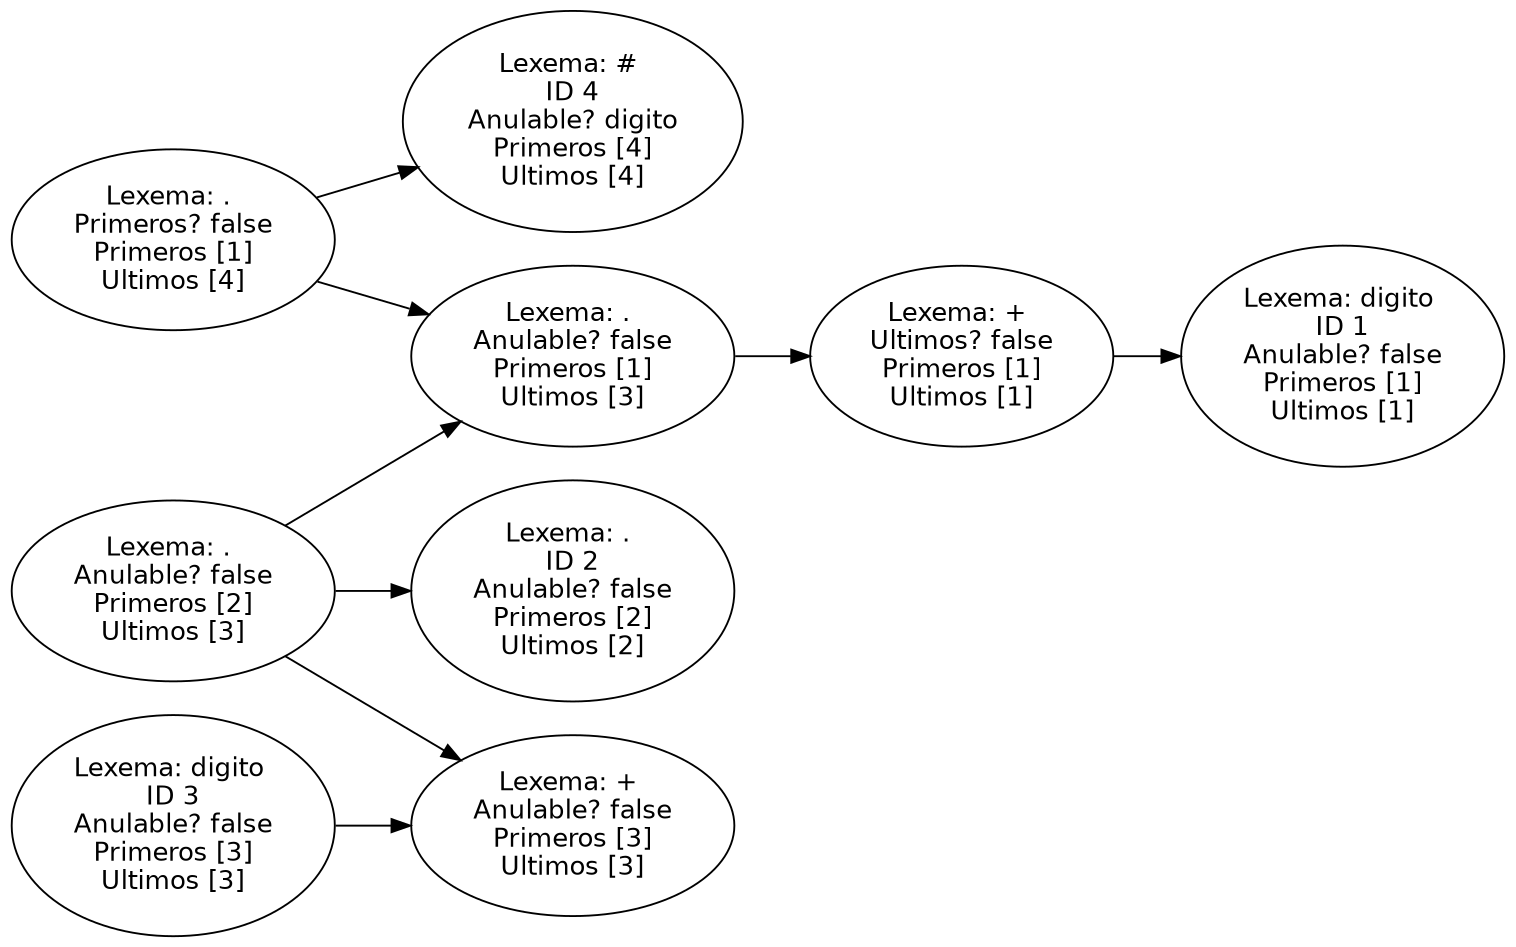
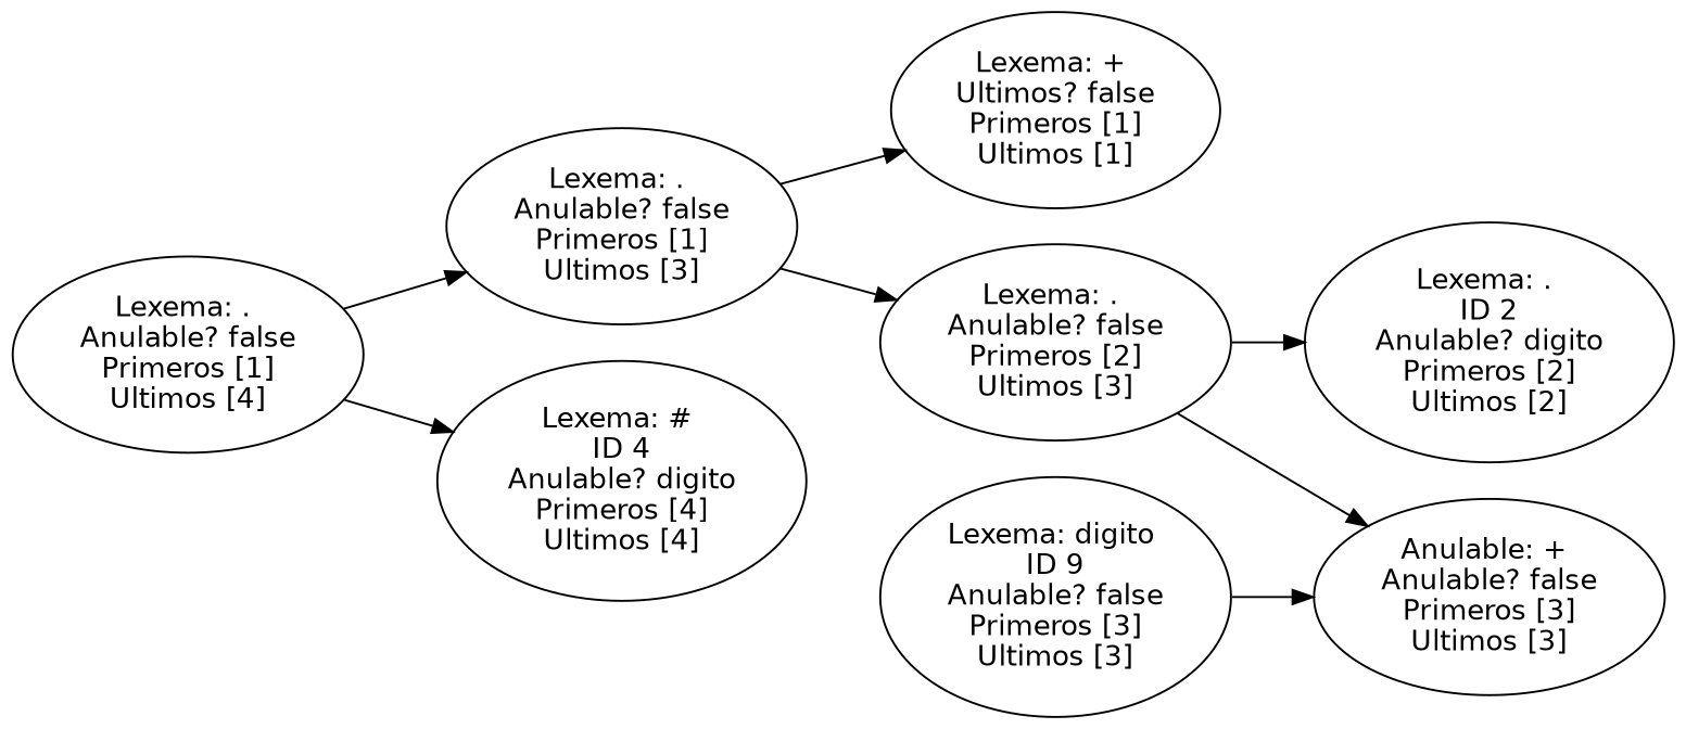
  digraph {
    fontname="DejaVu Sans"
    rankdir=LR
    node [fontname="DejaVu Sans"]
    edge [fontname="DejaVu Sans"]
-   n1 [label="Lexema: . \nPrimeros? false\nPrimeros [1]\nUltimos [4]"]
+   n1 [label="Lexema: . \nAnulable? false\nPrimeros [1]\nUltimos [4]"]
    n2 [label="Lexema: . \nAnulable? false\nPrimeros [1]\nUltimos [3]"]
    n3 [label="Lexema: # \nID 4\nAnulable? digito\nPrimeros [4]\nUltimos [4]"]
    n4 [label="Lexema: + \nUltimos? false\nPrimeros [1]\nUltimos [1]"]
    n5 [label="Lexema: . \nAnulable? false\nPrimeros [2]\nUltimos [3]"]
-   n6 [label="Lexema: digito \nID 1\nAnulable? false\nPrimeros [1]\nUltimos [1]"]
-   n7 [label="Lexema: . \nID 2\nAnulable? false\nPrimeros [2]\nUltimos [2]"]
-   n8 [label="Lexema: + \nAnulable? false\nPrimeros [3]\nUltimos [3]"]
-   n9 [label="Lexema: digito \nID 3\nAnulable? false\nPrimeros [3]\nUltimos [3]"]
+   n7 [label="Lexema: . \nID 2\nAnulable? digito\nPrimeros [2]\nUltimos [2]"]
+   n8 [label="Anulable: + \nAnulable? false\nPrimeros [3]\nUltimos [3]"]
+   n9 [label="Lexema: digito \nID 9\nAnulable? false\nPrimeros [3]\nUltimos [3]"]
    n1 -> n2
    n1 -> n3
    n2 -> n4
-   n5 -> n2
-   n4 -> n6
+   n2 -> n5
    n5 -> n7
    n5 -> n8
    n9 -> n8
  }
